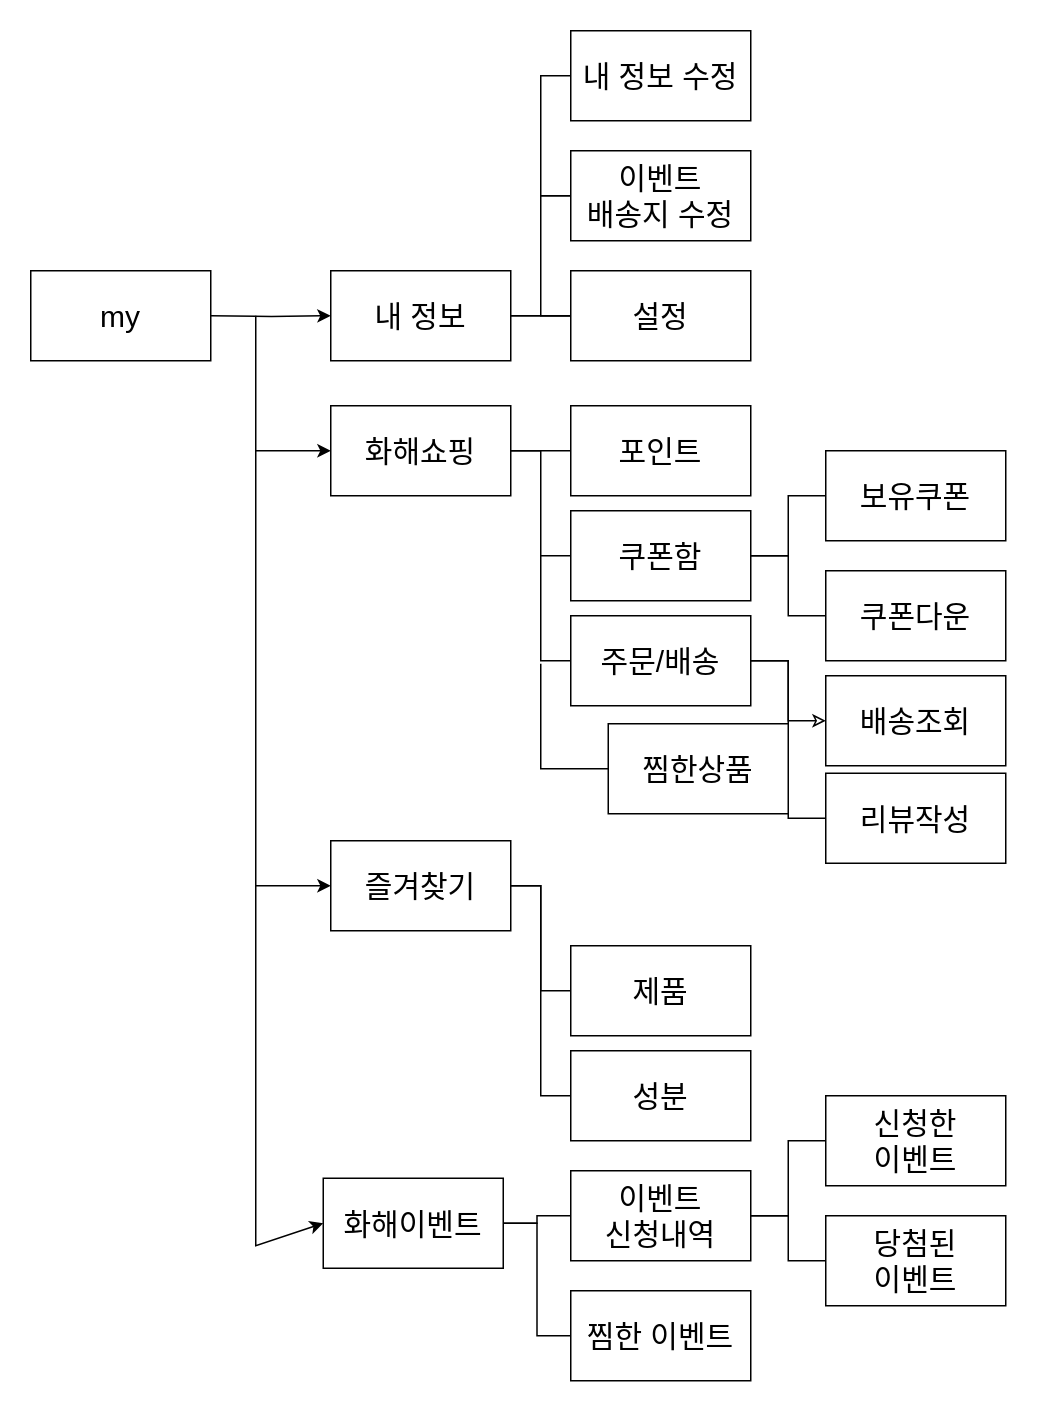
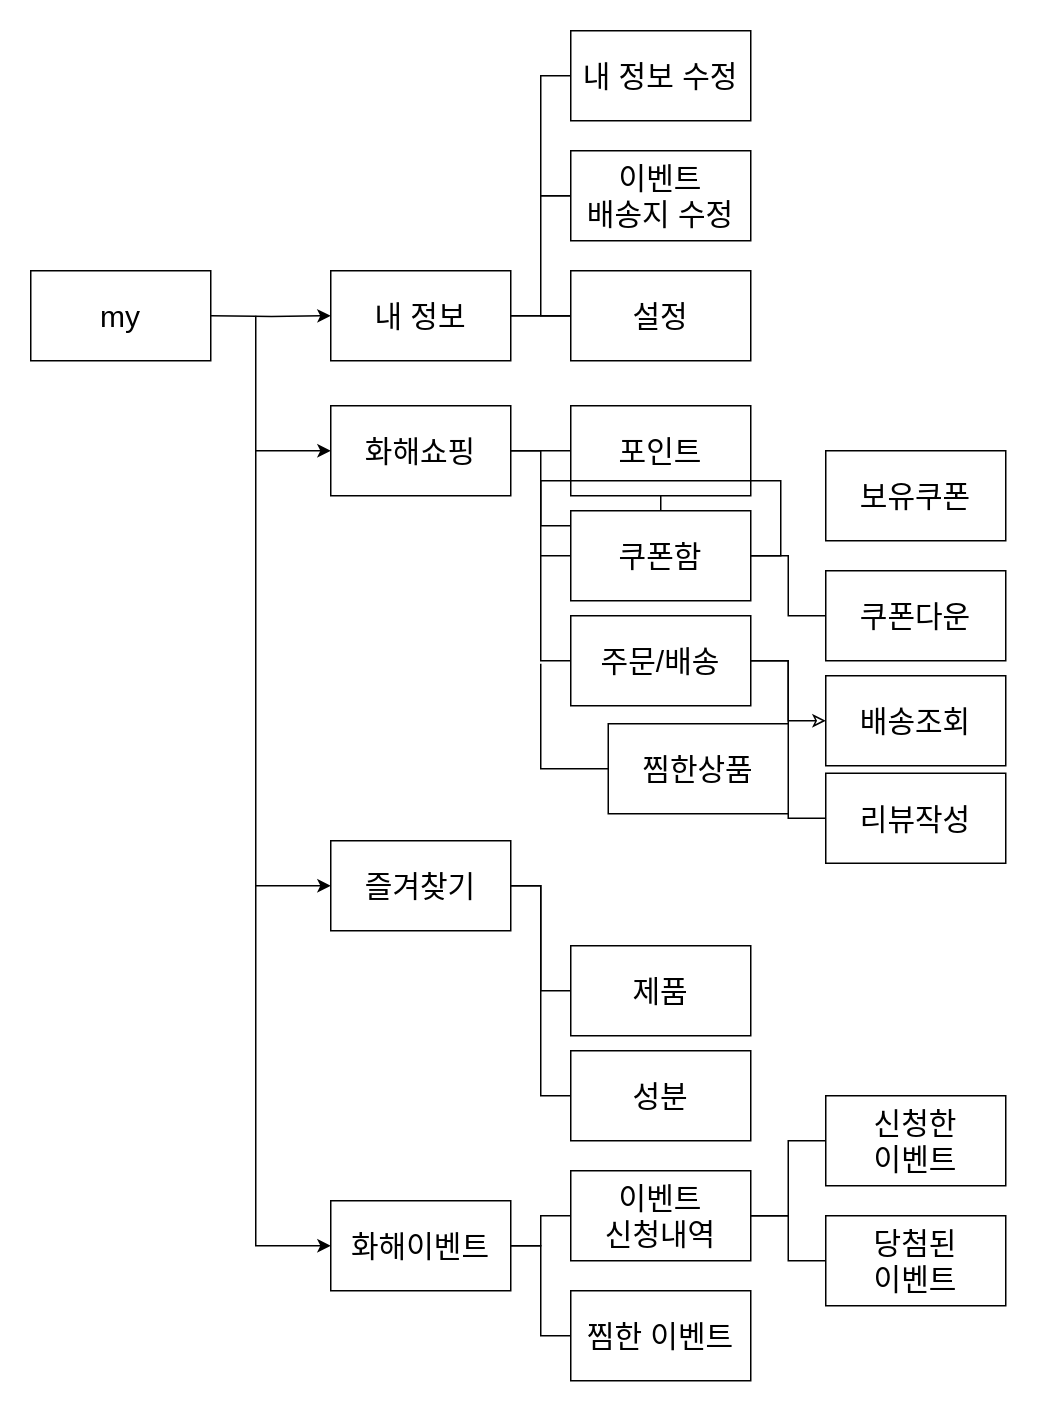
  <mxCell id="0" />
  <mxCell id="1" parent="0" />
  <mxCell id="2" value="" style="edgeStyle=orthogonalEdgeStyle;rounded=0;orthogonalLoop=1;jettySize=auto;html=1;" edge="1" parent="1"><mxGeometry relative="1" as="geometry"><mxPoint x="390" y="220" as="sourcePoint" /></mxGeometry></mxCell>
  <mxCell id="3" value="" style="edgeStyle=orthogonalEdgeStyle;rounded=0;orthogonalLoop=1;jettySize=auto;html=1;fontSize=20;" edge="1" parent="1" target="7"><mxGeometry relative="1" as="geometry"><mxPoint x="140" y="210" as="sourcePoint" /></mxGeometry></mxCell>
  <mxCell id="4" value="&lt;font style=&quot;font-size: 20px&quot;&gt;my&lt;/font&gt;" style="rounded=0;whiteSpace=wrap;html=1;" vertex="1" parent="1"><mxGeometry x="20" y="180" width="120" height="60" as="geometry" /></mxCell>
  <mxCell id="5" value="" style="edgeStyle=orthogonalEdgeStyle;rounded=0;orthogonalLoop=1;jettySize=auto;html=1;fontSize=20;endArrow=none;endFill=0;" edge="1" parent="1" source="7" target="21"><mxGeometry relative="1" as="geometry" /></mxCell>
  <mxCell id="6" value="" style="edgeStyle=orthogonalEdgeStyle;rounded=0;orthogonalLoop=1;jettySize=auto;html=1;fontSize=20;endArrow=none;endFill=0;startArrow=none;entryX=0;entryY=0.5;entryDx=0;entryDy=0;" edge="1" parent="1" source="21" target="20"><mxGeometry relative="1" as="geometry"><Array as="points"><mxPoint x="360" y="210" /><mxPoint x="360" y="130" /></Array></mxGeometry></mxCell>
  <mxCell id="7" value="&lt;span style=&quot;font-size: 20px&quot;&gt;내 정보&lt;/span&gt;" style="rounded=0;whiteSpace=wrap;html=1;" vertex="1" parent="1"><mxGeometry x="220" y="180" width="120" height="60" as="geometry" /></mxCell>
  <mxCell id="8" value="" style="edgeStyle=orthogonalEdgeStyle;rounded=0;orthogonalLoop=1;jettySize=auto;html=1;fontSize=20;endArrow=none;endFill=0;" edge="1" parent="1" source="10" target="25"><mxGeometry relative="1" as="geometry" /></mxCell>
  <mxCell id="9" value="" style="edgeStyle=orthogonalEdgeStyle;rounded=0;orthogonalLoop=1;jettySize=auto;html=1;fontSize=20;endArrow=none;endFill=0;" edge="1" parent="1" source="10" target="28"><mxGeometry relative="1" as="geometry"><Array as="points"><mxPoint x="360" y="300" /><mxPoint x="360" y="370" /></Array></mxGeometry></mxCell>
  <mxCell id="10" value="&lt;font style=&quot;font-size: 20px&quot;&gt;화해쇼핑&lt;/font&gt;" style="whiteSpace=wrap;html=1;rounded=0;" vertex="1" parent="1"><mxGeometry x="220" y="270" width="120" height="60" as="geometry" /></mxCell>
  <mxCell id="11" value="" style="endArrow=classic;html=1;rounded=0;fontSize=20;entryX=0;entryY=0.5;entryDx=0;entryDy=0;" edge="1" parent="1" target="10"><mxGeometry width="50" height="50" relative="1" as="geometry"><mxPoint x="170" y="210" as="sourcePoint" /><mxPoint x="410" y="310" as="targetPoint" /><Array as="points"><mxPoint x="170" y="300" /></Array></mxGeometry></mxCell>
  <mxCell id="12" style="edgeStyle=orthogonalEdgeStyle;rounded=0;orthogonalLoop=1;jettySize=auto;html=1;exitX=1;exitY=0.5;exitDx=0;exitDy=0;entryX=0;entryY=0.5;entryDx=0;entryDy=0;fontSize=20;endArrow=none;endFill=0;" edge="1" parent="1" source="14" target="35"><mxGeometry relative="1" as="geometry" /></mxCell>
  <mxCell id="13" style="edgeStyle=orthogonalEdgeStyle;rounded=0;orthogonalLoop=1;jettySize=auto;html=1;exitX=1;exitY=0.5;exitDx=0;exitDy=0;entryX=0;entryY=0.5;entryDx=0;entryDy=0;fontSize=20;endArrow=none;endFill=0;" edge="1" parent="1" source="14" target="36"><mxGeometry relative="1" as="geometry" /></mxCell>
  <mxCell id="14" value="&lt;font style=&quot;font-size: 20px&quot;&gt;즐겨찾기&lt;/font&gt;" style="whiteSpace=wrap;html=1;rounded=0;" vertex="1" parent="1"><mxGeometry x="220" y="560" width="120" height="60" as="geometry" /></mxCell>
  <mxCell id="15" value="" style="endArrow=classic;html=1;rounded=0;fontSize=20;entryX=0;entryY=0.5;entryDx=0;entryDy=0;" edge="1" target="14" parent="1"><mxGeometry width="50" height="50" relative="1" as="geometry"><mxPoint x="170" y="300" as="sourcePoint" /><mxPoint x="410" y="400" as="targetPoint" /><Array as="points"><mxPoint x="170" y="390" /><mxPoint x="170" y="590" /></Array></mxGeometry></mxCell>
  <mxCell id="16" style="edgeStyle=orthogonalEdgeStyle;rounded=0;orthogonalLoop=1;jettySize=auto;html=1;exitX=1;exitY=0.5;exitDx=0;exitDy=0;entryX=0;entryY=0.5;entryDx=0;entryDy=0;fontSize=20;endArrow=none;endFill=0;" edge="1" parent="1" source="18" target="43"><mxGeometry relative="1" as="geometry" /></mxCell>
  <mxCell id="17" style="edgeStyle=orthogonalEdgeStyle;rounded=0;orthogonalLoop=1;jettySize=auto;html=1;exitX=1;exitY=0.5;exitDx=0;exitDy=0;entryX=0;entryY=0.5;entryDx=0;entryDy=0;fontSize=20;endArrow=none;endFill=0;" edge="1" parent="1" source="18" target="44"><mxGeometry relative="1" as="geometry" /></mxCell>
- <mxCell id="18" value="&lt;font style=&quot;font-size: 20px&quot;&gt;화해이벤트&lt;/font&gt;" style="whiteSpace=wrap;html=1;rounded=0;" vertex="1" parent="1"><mxGeometry x="215" y="785" width="120" height="60" as="geometry" /></mxCell>
+ <mxCell id="18" value="&lt;font style=&quot;font-size: 20px&quot;&gt;화해이벤트&lt;/font&gt;" style="whiteSpace=wrap;html=1;rounded=0;" vertex="1" parent="1"><mxGeometry x="220" y="800" width="120" height="60" as="geometry" /></mxCell>
  <mxCell id="19" value="" style="endArrow=classic;html=1;rounded=0;fontSize=20;entryX=0;entryY=0.5;entryDx=0;entryDy=0;" edge="1" target="18" parent="1"><mxGeometry width="50" height="50" relative="1" as="geometry"><mxPoint x="170" y="590" as="sourcePoint" /><mxPoint x="410" y="690" as="targetPoint" /><Array as="points"><mxPoint x="170" y="830" /></Array></mxGeometry></mxCell>
  <mxCell id="20" value="&lt;span style=&quot;font-size: 20px&quot;&gt;이벤트 &lt;br&gt;배송지 수정&lt;/span&gt;" style="rounded=0;whiteSpace=wrap;html=1;" vertex="1" parent="1"><mxGeometry x="380" y="100" width="120" height="60" as="geometry" /></mxCell>
  <mxCell id="21" value="&lt;span style=&quot;font-size: 20px&quot;&gt;설정&lt;/span&gt;" style="rounded=0;whiteSpace=wrap;html=1;" vertex="1" parent="1"><mxGeometry x="380" y="180" width="120" height="60" as="geometry" /></mxCell>
  <mxCell id="22" value="" style="edgeStyle=orthogonalEdgeStyle;rounded=0;orthogonalLoop=1;jettySize=auto;html=1;fontSize=20;endArrow=none;endFill=0;" edge="1" parent="1" source="7" target="21"><mxGeometry relative="1" as="geometry"><mxPoint x="340" y="210" as="sourcePoint" /><mxPoint x="430" y="150" as="targetPoint" /></mxGeometry></mxCell>
  <mxCell id="23" value="" style="edgeStyle=orthogonalEdgeStyle;rounded=0;orthogonalLoop=1;jettySize=auto;html=1;fontSize=20;endArrow=none;endFill=0;startArrow=none;entryX=0;entryY=0.5;entryDx=0;entryDy=0;" edge="1" parent="1" target="24"><mxGeometry relative="1" as="geometry"><mxPoint x="380" y="130" as="sourcePoint" /><mxPoint x="380" y="50" as="targetPoint" /><Array as="points"><mxPoint x="360" y="130" /><mxPoint x="360" y="50" /></Array></mxGeometry></mxCell>
  <mxCell id="24" value="내 정보 수정" style="rounded=0;whiteSpace=wrap;html=1;fontSize=20;" vertex="1" parent="1"><mxGeometry x="380" y="20" width="120" height="60" as="geometry" /></mxCell>
  <mxCell id="25" value="&lt;font style=&quot;font-size: 20px&quot;&gt;포인트&lt;/font&gt;" style="whiteSpace=wrap;html=1;rounded=0;" vertex="1" parent="1"><mxGeometry x="380" y="270" width="120" height="60" as="geometry" /></mxCell>
- <mxCell id="26" style="edgeStyle=orthogonalEdgeStyle;rounded=0;orthogonalLoop=1;jettySize=auto;html=1;exitX=1;exitY=0.5;exitDx=0;exitDy=0;entryX=0;entryY=0.5;entryDx=0;entryDy=0;fontSize=20;endArrow=none;endFill=0;" edge="1" parent="1" source="28" target="37"><mxGeometry relative="1" as="geometry" /></mxCell>
+ <mxCell id="26" style="edgeStyle=orthogonalEdgeStyle;rounded=0;orthogonalLoop=1;jettySize=auto;html=1;exitX=1;exitY=0.5;exitDx=0;exitDy=0;fontSize=20;endArrow=none;endFill=0;" edge="1" parent="1" source="28" target="25"><mxGeometry relative="1" as="geometry" /></mxCell>
  <mxCell id="27" style="edgeStyle=orthogonalEdgeStyle;rounded=0;orthogonalLoop=1;jettySize=auto;html=1;exitX=1;exitY=0.5;exitDx=0;exitDy=0;entryX=0;entryY=0.5;entryDx=0;entryDy=0;fontSize=20;endArrow=none;endFill=0;" edge="1" parent="1" source="28" target="38"><mxGeometry relative="1" as="geometry" /></mxCell>
  <mxCell id="28" value="&lt;font style=&quot;font-size: 20px&quot;&gt;쿠폰함&lt;/font&gt;" style="whiteSpace=wrap;html=1;rounded=0;" vertex="1" parent="1"><mxGeometry x="380" y="340" width="120" height="60" as="geometry" /></mxCell>
  <mxCell id="29" value="" style="endArrow=none;html=1;rounded=0;fontSize=20;entryX=0;entryY=0.5;entryDx=0;entryDy=0;endFill=0;" edge="1" parent="1" target="32"><mxGeometry width="50" height="50" relative="1" as="geometry"><mxPoint x="360" y="370" as="sourcePoint" /><mxPoint x="380" y="440" as="targetPoint" /><Array as="points"><mxPoint x="360" y="440" /></Array></mxGeometry></mxCell>
  <mxCell id="30" style="edgeStyle=orthogonalEdgeStyle;rounded=0;orthogonalLoop=1;jettySize=auto;html=1;exitX=1;exitY=0.5;exitDx=0;exitDy=0;entryX=0;entryY=0.5;entryDx=0;entryDy=0;fontSize=20;endArrow=classic;endFill=0;" edge="1" parent="1" source="32" target="39"><mxGeometry relative="1" as="geometry" /></mxCell>
  <mxCell id="31" style="edgeStyle=orthogonalEdgeStyle;rounded=0;orthogonalLoop=1;jettySize=auto;html=1;exitX=1;exitY=0.5;exitDx=0;exitDy=0;entryX=0;entryY=0.5;entryDx=0;entryDy=0;fontSize=20;endArrow=none;endFill=0;" edge="1" parent="1" source="32" target="40"><mxGeometry relative="1" as="geometry" /></mxCell>
  <mxCell id="32" value="주문/배송" style="rounded=0;whiteSpace=wrap;html=1;fontSize=20;" vertex="1" parent="1"><mxGeometry x="380" y="410" width="120" height="60" as="geometry" /></mxCell>
  <mxCell id="33" value="" style="endArrow=none;html=1;rounded=0;fontSize=20;entryX=0;entryY=0.5;entryDx=0;entryDy=0;endFill=0;" edge="1" target="34" parent="1"><mxGeometry width="50" height="50" relative="1" as="geometry"><mxPoint x="360" y="442" as="sourcePoint" /><mxPoint x="380" y="512" as="targetPoint" /><Array as="points"><mxPoint x="360" y="512" /></Array></mxGeometry></mxCell>
  <mxCell id="34" value="찜한상품" style="rounded=0;whiteSpace=wrap;html=1;fontSize=20;" vertex="1" parent="1"><mxGeometry x="405" y="482" width="120" height="60" as="geometry" /></mxCell>
  <mxCell id="35" value="제품" style="rounded=0;whiteSpace=wrap;html=1;fontSize=20;" vertex="1" parent="1"><mxGeometry x="380" y="630" width="120" height="60" as="geometry" /></mxCell>
  <mxCell id="36" value="성분" style="rounded=0;whiteSpace=wrap;html=1;fontSize=20;" vertex="1" parent="1"><mxGeometry x="380" y="700" width="120" height="60" as="geometry" /></mxCell>
  <mxCell id="37" value="보유쿠폰" style="rounded=0;whiteSpace=wrap;html=1;fontSize=20;" vertex="1" parent="1"><mxGeometry x="550" y="300" width="120" height="60" as="geometry" /></mxCell>
  <mxCell id="38" value="쿠폰다운" style="rounded=0;whiteSpace=wrap;html=1;fontSize=20;" vertex="1" parent="1"><mxGeometry x="550" y="380" width="120" height="60" as="geometry" /></mxCell>
  <mxCell id="39" value="배송조회" style="rounded=0;whiteSpace=wrap;html=1;fontSize=20;" vertex="1" parent="1"><mxGeometry x="550" y="450" width="120" height="60" as="geometry" /></mxCell>
  <mxCell id="40" value="리뷰작성" style="rounded=0;whiteSpace=wrap;html=1;fontSize=20;" vertex="1" parent="1"><mxGeometry x="550" y="515" width="120" height="60" as="geometry" /></mxCell>
  <mxCell id="41" style="edgeStyle=orthogonalEdgeStyle;rounded=0;orthogonalLoop=1;jettySize=auto;html=1;exitX=1;exitY=0.5;exitDx=0;exitDy=0;entryX=0;entryY=0.5;entryDx=0;entryDy=0;fontSize=20;endArrow=none;endFill=0;" edge="1" parent="1" source="43" target="45"><mxGeometry relative="1" as="geometry" /></mxCell>
  <mxCell id="42" style="edgeStyle=orthogonalEdgeStyle;rounded=0;orthogonalLoop=1;jettySize=auto;html=1;exitX=1;exitY=0.5;exitDx=0;exitDy=0;entryX=0;entryY=0.5;entryDx=0;entryDy=0;fontSize=20;endArrow=none;endFill=0;" edge="1" parent="1" source="43" target="46"><mxGeometry relative="1" as="geometry" /></mxCell>
  <mxCell id="43" value="이벤트&lt;br&gt;신청내역" style="rounded=0;whiteSpace=wrap;html=1;fontSize=20;" vertex="1" parent="1"><mxGeometry x="380" y="780" width="120" height="60" as="geometry" /></mxCell>
  <mxCell id="44" value="찜한 이벤트" style="rounded=0;whiteSpace=wrap;html=1;fontSize=20;" vertex="1" parent="1"><mxGeometry x="380" y="860" width="120" height="60" as="geometry" /></mxCell>
  <mxCell id="45" value="신청한&lt;br&gt;이벤트" style="rounded=0;whiteSpace=wrap;html=1;fontSize=20;" vertex="1" parent="1"><mxGeometry x="550" y="730" width="120" height="60" as="geometry" /></mxCell>
  <mxCell id="46" value="당첨된&lt;br&gt;이벤트" style="rounded=0;whiteSpace=wrap;html=1;fontSize=20;" vertex="1" parent="1"><mxGeometry x="550" y="810" width="120" height="60" as="geometry" /></mxCell>
